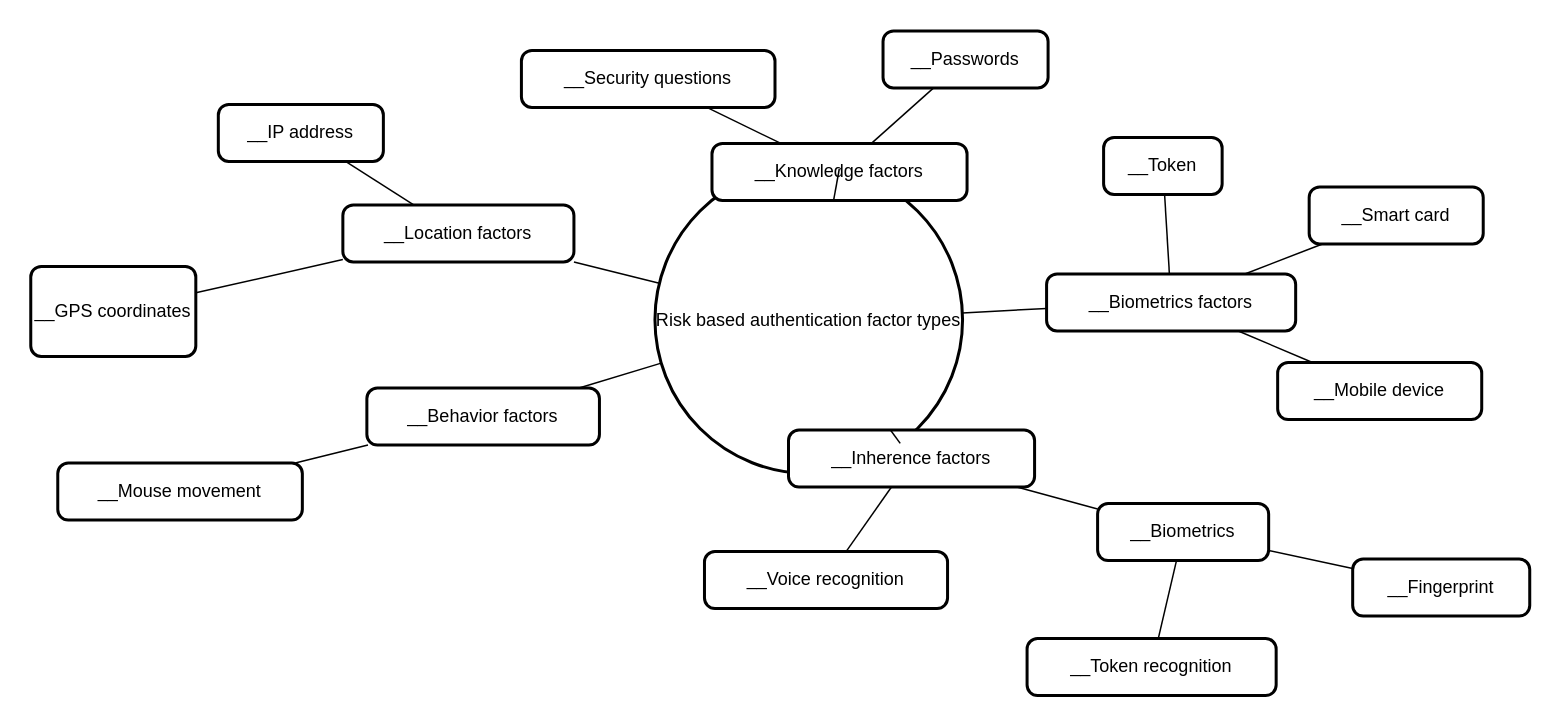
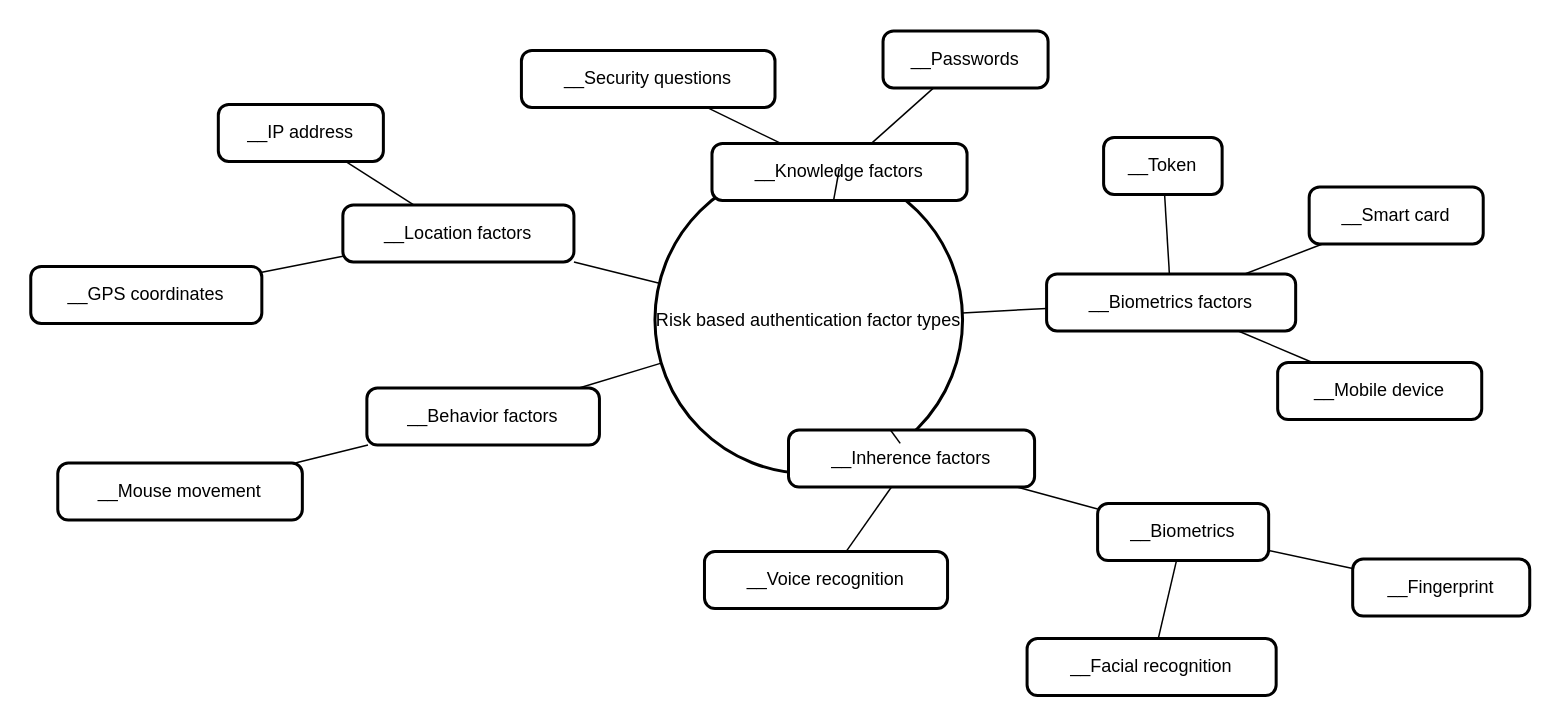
  <mxCell id="0" />
  <mxCell id="1" parent="0" />
  <mxCell id="2" value="Risk based authentication factor types" style="ellipse;aspect=fixed;strokeWidth=2;whiteSpace=wrap;" vertex="1" parent="1"><mxGeometry x="436" y="110" width="205" height="205" as="geometry" /></mxCell>
  <mxCell id="3" value="__Knowledge factors" style="rounded=1;absoluteArcSize=1;arcSize=14;whiteSpace=wrap;strokeWidth=2;" vertex="1" parent="1"><mxGeometry x="474" y="95" width="170" height="38" as="geometry" /></mxCell>
  <mxCell id="4" value="__Passwords" style="rounded=1;absoluteArcSize=1;arcSize=14;whiteSpace=wrap;strokeWidth=2;" vertex="1" parent="1"><mxGeometry x="588" y="20" width="110" height="38" as="geometry" /></mxCell>
  <mxCell id="5" value="__Security questions" style="rounded=1;absoluteArcSize=1;arcSize=14;whiteSpace=wrap;strokeWidth=2;" vertex="1" parent="1"><mxGeometry x="347" y="33" width="169" height="38" as="geometry" /></mxCell>
  <mxCell id="6" value="__Biometrics factors" style="rounded=1;absoluteArcSize=1;arcSize=14;whiteSpace=wrap;strokeWidth=2;" vertex="1" parent="1"><mxGeometry x="697" y="182" width="166" height="38" as="geometry" /></mxCell>
  <mxCell id="7" value="__Smart card" style="rounded=1;absoluteArcSize=1;arcSize=14;whiteSpace=wrap;strokeWidth=2;" vertex="1" parent="1"><mxGeometry x="872" y="124" width="116" height="38" as="geometry" /></mxCell>
  <mxCell id="8" value="__Token" style="rounded=1;absoluteArcSize=1;arcSize=14;whiteSpace=wrap;strokeWidth=2;" vertex="1" parent="1"><mxGeometry x="735" y="91" width="79" height="38" as="geometry" /></mxCell>
  <mxCell id="9" value="__Mobile device" style="rounded=1;absoluteArcSize=1;arcSize=14;whiteSpace=wrap;strokeWidth=2;" vertex="1" parent="1"><mxGeometry x="851" y="241" width="136" height="38" as="geometry" /></mxCell>
  <mxCell id="10" value="__Inherence factors" style="rounded=1;absoluteArcSize=1;arcSize=14;whiteSpace=wrap;strokeWidth=2;" vertex="1" parent="1"><mxGeometry x="525" y="286" width="164" height="38" as="geometry" /></mxCell>
  <mxCell id="11" value="__Biometrics" style="rounded=1;absoluteArcSize=1;arcSize=14;whiteSpace=wrap;strokeWidth=2;" vertex="1" parent="1"><mxGeometry x="731" y="335" width="114" height="38" as="geometry" /></mxCell>
  <mxCell id="12" value="__Fingerprint" style="rounded=1;absoluteArcSize=1;arcSize=14;whiteSpace=wrap;strokeWidth=2;" vertex="1" parent="1"><mxGeometry x="901" y="372" width="118" height="38" as="geometry" /></mxCell>
- <mxCell id="13" value="__Token recognition" style="rounded=1;absoluteArcSize=1;arcSize=14;whiteSpace=wrap;strokeWidth=2;" vertex="1" parent="1"><mxGeometry x="684" y="425" width="166" height="38" as="geometry" /></mxCell>
+ <mxCell id="13" value="__Facial recognition" style="rounded=1;absoluteArcSize=1;arcSize=14;whiteSpace=wrap;strokeWidth=2;" vertex="1" parent="1"><mxGeometry x="684" y="425" width="166" height="38" as="geometry" /></mxCell>
  <mxCell id="14" value="__Voice recognition" style="rounded=1;absoluteArcSize=1;arcSize=14;whiteSpace=wrap;strokeWidth=2;" vertex="1" parent="1"><mxGeometry x="469" y="367" width="162" height="38" as="geometry" /></mxCell>
  <mxCell id="15" value="__Location factors" style="rounded=1;absoluteArcSize=1;arcSize=14;whiteSpace=wrap;strokeWidth=2;" vertex="1" parent="1"><mxGeometry x="228" y="136" width="154" height="38" as="geometry" /></mxCell>
- <mxCell id="16" value="__GPS coordinates" style="rounded=1;absoluteArcSize=1;arcSize=14;whiteSpace=wrap;strokeWidth=2;" vertex="1" parent="1"><mxGeometry x="20" y="177" width="110" height="60" as="geometry" /></mxCell>
+ <mxCell id="16" value="__GPS coordinates" style="rounded=1;absoluteArcSize=1;arcSize=14;whiteSpace=wrap;strokeWidth=2;" vertex="1" parent="1"><mxGeometry x="20" y="177" width="154" height="38" as="geometry" /></mxCell>
  <mxCell id="17" value="__IP address" style="rounded=1;absoluteArcSize=1;arcSize=14;whiteSpace=wrap;strokeWidth=2;" vertex="1" parent="1"><mxGeometry x="145" y="69" width="110" height="38" as="geometry" /></mxCell>
  <mxCell id="18" value="__Behavior factors" style="rounded=1;absoluteArcSize=1;arcSize=14;whiteSpace=wrap;strokeWidth=2;" vertex="1" parent="1"><mxGeometry x="244" y="258" width="155" height="38" as="geometry" /></mxCell>
  <mxCell id="19" value="__Mouse movement" style="rounded=1;absoluteArcSize=1;arcSize=14;whiteSpace=wrap;strokeWidth=2;" vertex="1" parent="1"><mxGeometry x="38" y="308" width="163" height="38" as="geometry" /></mxCell>
  <mxCell id="20" style="endArrow=none" edge="1" parent="1" source="2" target="3"><mxGeometry relative="1" as="geometry" /></mxCell>
  <mxCell id="21" style="endArrow=none" edge="1" parent="1" source="2" target="6"><mxGeometry relative="1" as="geometry" /></mxCell>
  <mxCell id="22" style="endArrow=none" edge="1" parent="1" source="2" target="10"><mxGeometry relative="1" as="geometry" /></mxCell>
  <mxCell id="23" style="endArrow=none" edge="1" parent="1" source="2" target="15"><mxGeometry relative="1" as="geometry" /></mxCell>
  <mxCell id="24" style="endArrow=none" edge="1" parent="1" source="2" target="18"><mxGeometry relative="1" as="geometry" /></mxCell>
  <mxCell id="25" style="endArrow=none" edge="1" parent="1" source="3" target="4"><mxGeometry relative="1" as="geometry" /></mxCell>
  <mxCell id="26" style="endArrow=none" edge="1" parent="1" source="3" target="5"><mxGeometry relative="1" as="geometry" /></mxCell>
  <mxCell id="27" style="endArrow=none" edge="1" parent="1" source="6" target="7"><mxGeometry relative="1" as="geometry" /></mxCell>
  <mxCell id="28" style="endArrow=none" edge="1" parent="1" source="6" target="8"><mxGeometry relative="1" as="geometry" /></mxCell>
  <mxCell id="29" style="endArrow=none" edge="1" parent="1" source="6" target="9"><mxGeometry relative="1" as="geometry" /></mxCell>
  <mxCell id="30" style="endArrow=none" edge="1" parent="1" source="10" target="11"><mxGeometry relative="1" as="geometry" /></mxCell>
  <mxCell id="31" style="endArrow=none" edge="1" parent="1" source="10" target="14"><mxGeometry relative="1" as="geometry" /></mxCell>
  <mxCell id="32" style="endArrow=none" edge="1" parent="1" source="11" target="12"><mxGeometry relative="1" as="geometry" /></mxCell>
  <mxCell id="33" style="endArrow=none" edge="1" parent="1" source="11" target="13"><mxGeometry relative="1" as="geometry" /></mxCell>
  <mxCell id="34" style="endArrow=none" edge="1" parent="1" source="15" target="16"><mxGeometry relative="1" as="geometry" /></mxCell>
  <mxCell id="35" style="endArrow=none" edge="1" parent="1" source="15" target="17"><mxGeometry relative="1" as="geometry" /></mxCell>
  <mxCell id="36" style="endArrow=none" edge="1" parent="1" source="18" target="19"><mxGeometry relative="1" as="geometry" /></mxCell>
